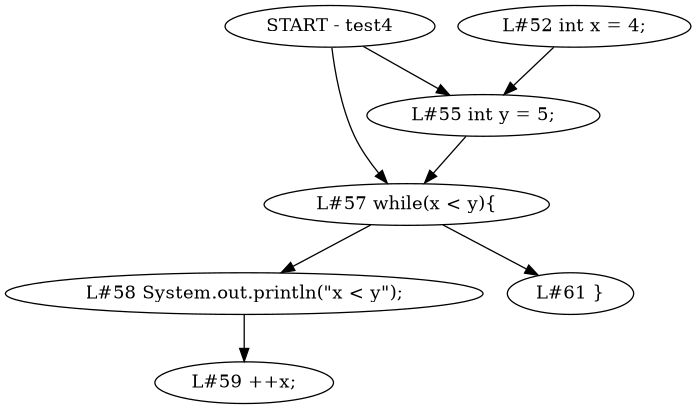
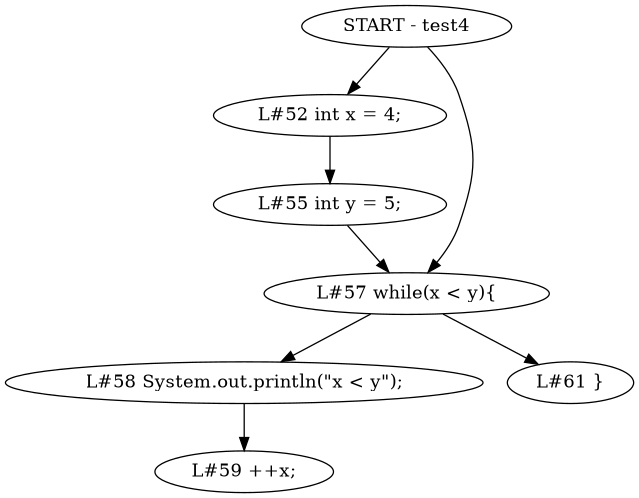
  digraph {
    n1 [height=0 label="START - test4" width=0]
    n2 [height=0 label="L#52 int x = 4;" width=0]
    n3 [height=0 label="L#57 while(x < y){" width=0]
    n4 [height=0 label="L#55 int y = 5;" width=0]
    n5 [height=0 label="L#58 System.out.println(\"x < y\");" width=0]
    n6 [height=0 label="L#61 }" width=0]
    n7 [height=0 label="L#59 ++x;" width=0]
-   n1 -> n4
+   n1 -> n2
    n1 -> n3
    n2 -> n4
    n3 -> n5
    n3 -> n6
    n4 -> n3
    n5 -> n7
  }
